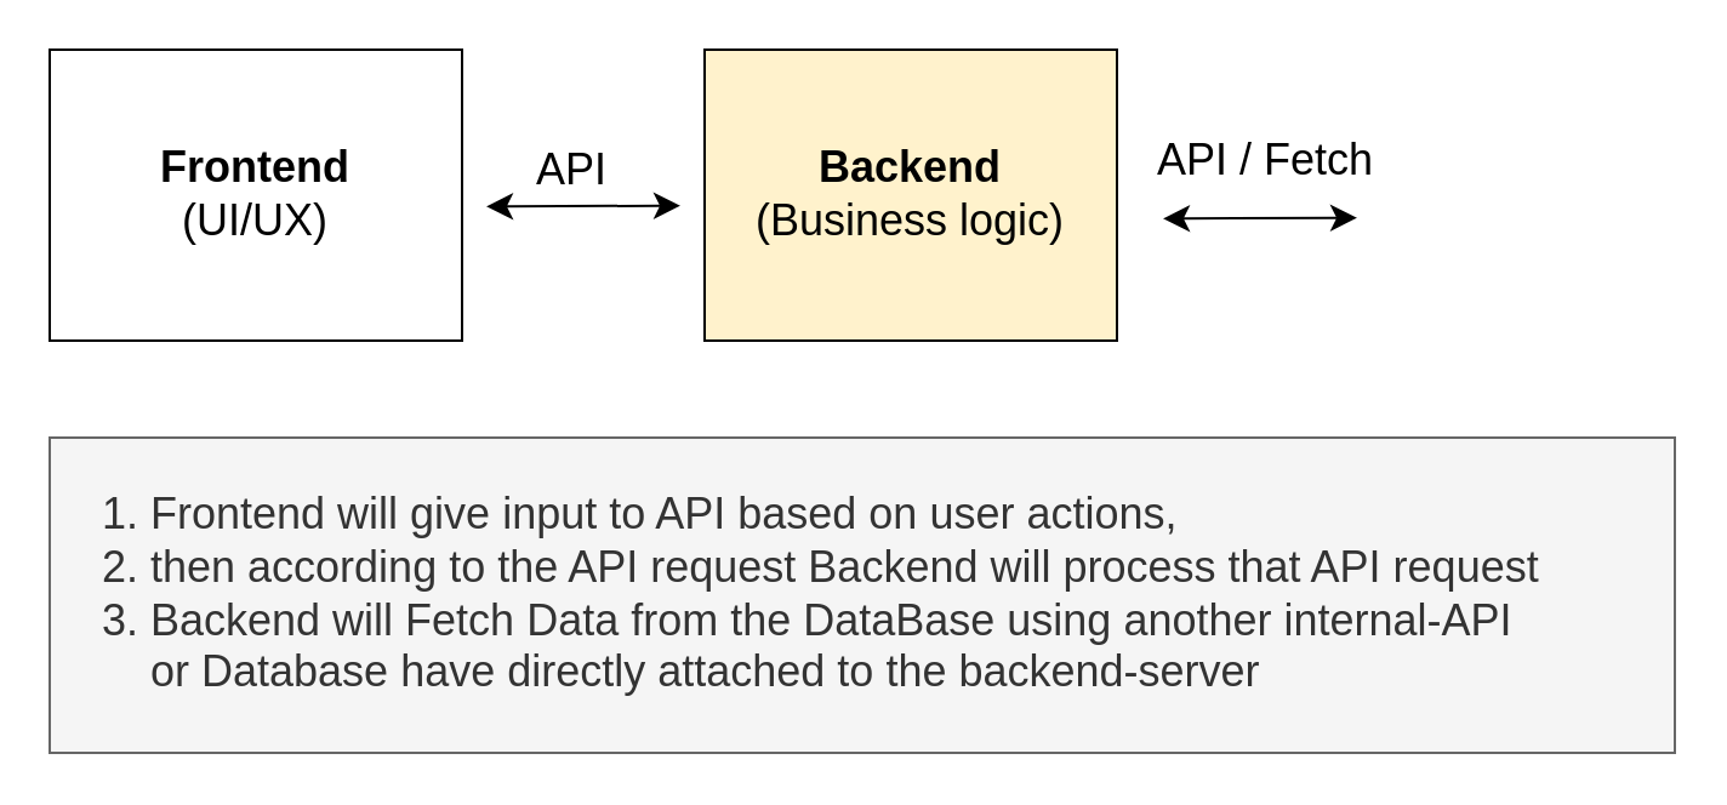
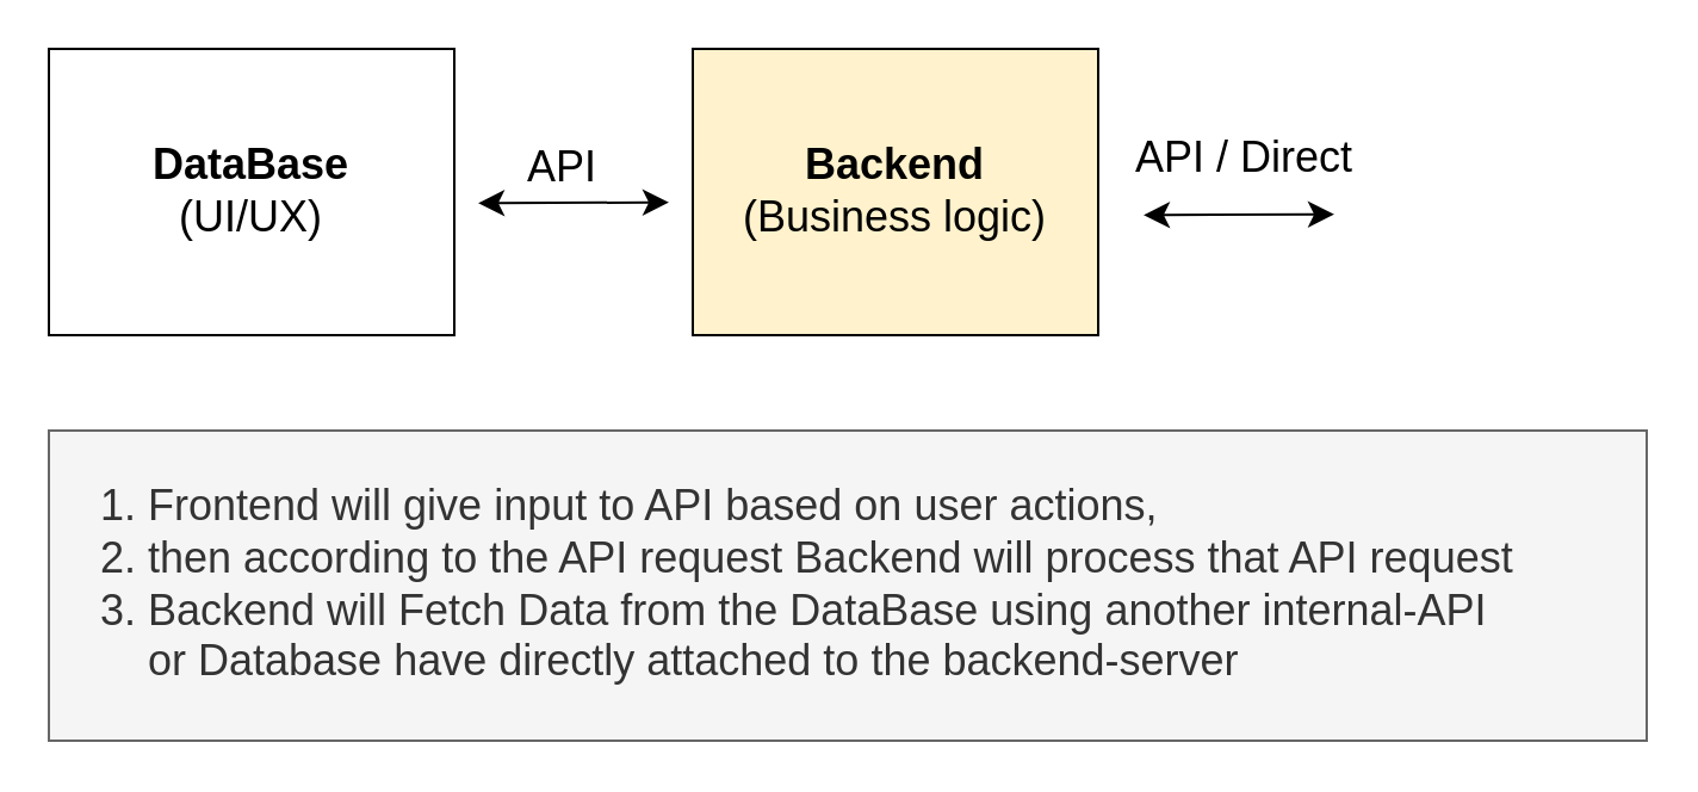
  <mxCell id="0" />
  <mxCell id="1" parent="0" />
- <mxCell id="2" value="&lt;font style=&quot;font-size: 18px;&quot;&gt;&lt;b&gt;Frontend&lt;/b&gt;&lt;br&gt;(UI/UX)&lt;br&gt;&lt;/font&gt;" style="whiteSpace=wrap;html=1;" vertex="1" parent="1"><mxGeometry x="20" y="20" width="170" height="120" as="geometry" /></mxCell>
+ <mxCell id="2" value="&lt;font style=&quot;font-size: 18px;&quot;&gt;&lt;b&gt;DataBase&lt;/b&gt;&lt;br&gt;(UI/UX)&lt;br&gt;&lt;/font&gt;" style="whiteSpace=wrap;html=1;" vertex="1" parent="1"><mxGeometry x="20" y="20" width="170" height="120" as="geometry" /></mxCell>
  <mxCell id="3" value="&lt;span style=&quot;font-size: 18px;&quot;&gt;&lt;b&gt;Backend&lt;/b&gt;&lt;br&gt;(Business logic)&lt;br&gt;&lt;/span&gt;" style="whiteSpace=wrap;html=1;fillColor=#fff2cc;" vertex="1" parent="1"><mxGeometry x="290" y="20" width="170" height="120" as="geometry" /></mxCell>
  <mxCell id="4" value="" style="edgeStyle=none;orthogonalLoop=1;jettySize=auto;html=1;endArrow=classic;startArrow=classic;endSize=8;startSize=8;fontSize=18;" edge="1" parent="1"><mxGeometry width="100" relative="1" as="geometry"><mxPoint x="200" y="84.66" as="sourcePoint" /><mxPoint x="280" y="84.33" as="targetPoint" /><Array as="points" /></mxGeometry></mxCell>
  <mxCell id="5" value="" style="edgeStyle=none;orthogonalLoop=1;jettySize=auto;html=1;endArrow=classic;startArrow=classic;endSize=8;startSize=8;fontSize=18;" edge="1" parent="1"><mxGeometry width="100" relative="1" as="geometry"><mxPoint x="479" y="89.66" as="sourcePoint" /><mxPoint x="559" y="89.33" as="targetPoint" /><Array as="points" /></mxGeometry></mxCell>
- <mxCell id="6" value="API / Fetch" style="text;html=1;align=center;verticalAlign=middle;resizable=0;points=[];autosize=1;strokeColor=none;fillColor=none;fontSize=18;" vertex="1" parent="1"><mxGeometry x="466" y="46" width="110" height="40" as="geometry" /></mxCell>
+ <mxCell id="6" value="API / Direct" style="text;html=1;align=center;verticalAlign=middle;resizable=0;points=[];autosize=1;strokeColor=none;fillColor=none;fontSize=18;" vertex="1" parent="1"><mxGeometry x="466" y="46" width="110" height="40" as="geometry" /></mxCell>
  <mxCell id="7" value="API" style="text;html=1;align=center;verticalAlign=middle;resizable=0;points=[];autosize=1;strokeColor=none;fillColor=none;fontSize=18;" vertex="1" parent="1"><mxGeometry x="210" y="50" width="50" height="40" as="geometry" /></mxCell>
  <mxCell id="8" value="&lt;ol&gt;&lt;li&gt;Frontend will give input to API based on user actions,&lt;/li&gt;&lt;li&gt;then according to the API request Backend will process that API request&lt;/li&gt;&lt;li&gt;&lt;span style=&quot;background-color: initial;&quot;&gt;Backend will Fetch Data from the DataBase using another internal-API or&amp;nbsp;&lt;/span&gt;&lt;span style=&quot;background-color: initial;&quot;&gt;Database have directly attached to the backend-server&lt;/span&gt;&lt;/li&gt;&lt;/ol&gt;" style="whiteSpace=wrap;html=1;fontSize=18;fillColor=#f5f5f5;fontColor=#333333;strokeColor=#666666;align=left;" vertex="1" parent="1"><mxGeometry x="20" y="180" width="670" height="130" as="geometry" /></mxCell>
